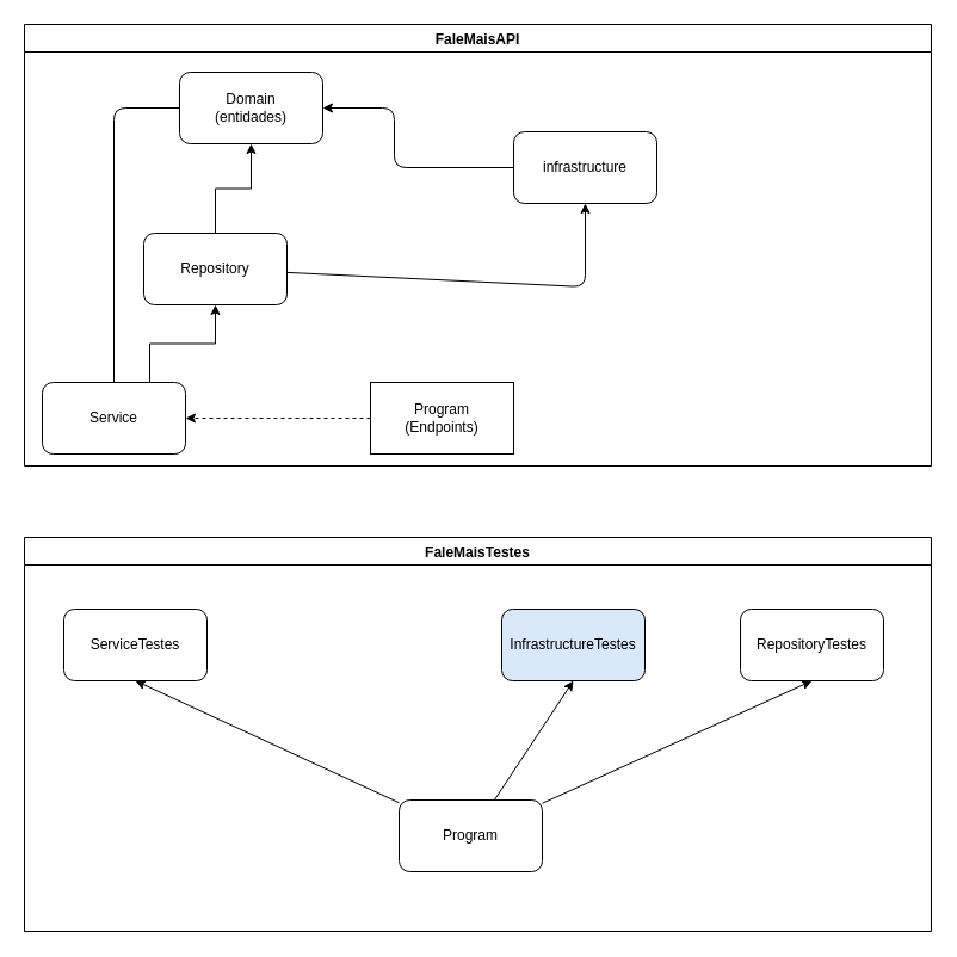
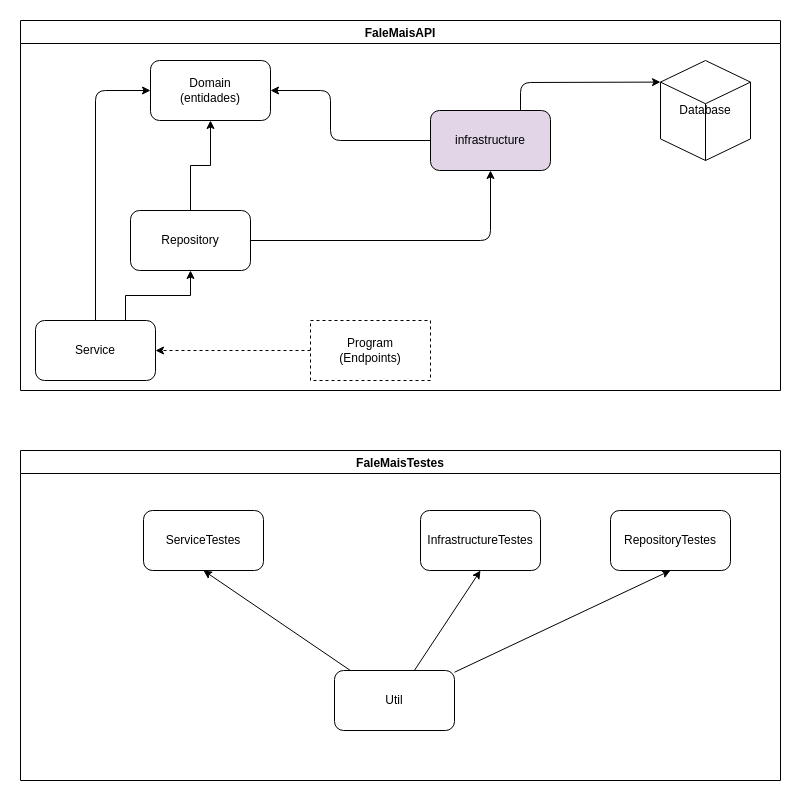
  <mxCell id="0" />
  <mxCell id="1" parent="0" />
  <mxCell id="2" value="FaleMaisAPI" style="swimlane;" parent="1" vertex="1"><mxGeometry x="20" y="20" width="760" height="370" as="geometry" /></mxCell>
  <mxCell id="3" value="Domain&lt;br&gt;(entidades)" style="rounded=1;whiteSpace=wrap;html=1;" parent="2" vertex="1"><mxGeometry x="130" y="40" width="120" height="60" as="geometry" /></mxCell>
  <mxCell id="4" style="edgeStyle=orthogonalEdgeStyle;rounded=0;orthogonalLoop=1;jettySize=auto;html=1;entryX=0.5;entryY=1;entryDx=0;entryDy=0;" parent="2" source="6" target="3" edge="1"><mxGeometry relative="1" as="geometry" /></mxCell>
  <mxCell id="5" style="edgeStyle=none;html=1;entryX=0.5;entryY=1;entryDx=0;entryDy=0;" edge="1" parent="2" source="6" target="12"><mxGeometry relative="1" as="geometry"><Array as="points"><mxPoint x="470" y="220" /></Array></mxGeometry></mxCell>
- <mxCell id="6" value="Repository" style="rounded=1;whiteSpace=wrap;html=1;" parent="2" vertex="1"><mxGeometry x="100" y="175" width="120" height="60" as="geometry" /></mxCell>
+ <mxCell id="6" value="Repository" style="rounded=1;whiteSpace=wrap;html=1;" parent="2" vertex="1"><mxGeometry x="110" y="190" width="120" height="60" as="geometry" /></mxCell>
  <mxCell id="7" style="edgeStyle=orthogonalEdgeStyle;rounded=0;orthogonalLoop=1;jettySize=auto;html=1;entryX=0.5;entryY=1;entryDx=0;entryDy=0;exitX=0.75;exitY=0;exitDx=0;exitDy=0;" parent="2" source="9" target="6" edge="1"><mxGeometry relative="1" as="geometry"><mxPoint x="75" y="260" as="targetPoint" /></mxGeometry></mxCell>
- <mxCell id="8" style="edgeStyle=none;html=1;entryX=0;entryY=0.5;entryDx=0;entryDy=0;endArrow=none;" edge="1" parent="2" source="9" target="3"><mxGeometry relative="1" as="geometry"><Array as="points"><mxPoint x="75" y="70" /></Array></mxGeometry></mxCell>
+ <mxCell id="8" style="edgeStyle=none;html=1;entryX=0;entryY=0.5;entryDx=0;entryDy=0;" edge="1" parent="2" source="9" target="3"><mxGeometry relative="1" as="geometry"><Array as="points"><mxPoint x="75" y="70" /></Array></mxGeometry></mxCell>
  <mxCell id="9" value="Service" style="rounded=1;whiteSpace=wrap;html=1;" parent="2" vertex="1"><mxGeometry x="15" y="300" width="120" height="60" as="geometry" /></mxCell>
+ <mxCell id="10" style="edgeStyle=none;html=1;entryX=0;entryY=0;entryDx=0;entryDy=21.607;entryPerimeter=0;exitX=0.75;exitY=0;exitDx=0;exitDy=0;" edge="1" parent="2" source="12" target="15"><mxGeometry relative="1" as="geometry"><Array as="points"><mxPoint x="500" y="62" /></Array></mxGeometry></mxCell>
  <mxCell id="11" style="edgeStyle=none;html=1;entryX=1;entryY=0.5;entryDx=0;entryDy=0;" edge="1" parent="2" source="12" target="3"><mxGeometry relative="1" as="geometry"><Array as="points"><mxPoint x="310" y="120" /><mxPoint x="310" y="70" /></Array></mxGeometry></mxCell>
- <mxCell id="12" value="infrastructure" style="rounded=1;whiteSpace=wrap;html=1;" parent="2" vertex="1"><mxGeometry x="410" y="90" width="120" height="60" as="geometry" /></mxCell>
+ <mxCell id="12" value="infrastructure" style="rounded=1;whiteSpace=wrap;html=1;fillColor=#e1d5e7;" parent="2" vertex="1"><mxGeometry x="410" y="90" width="120" height="60" as="geometry" /></mxCell>
  <mxCell id="13" style="edgeStyle=orthogonalEdgeStyle;rounded=0;orthogonalLoop=1;jettySize=auto;html=1;dashed=1;" parent="2" source="14" target="9" edge="1"><mxGeometry relative="1" as="geometry" /></mxCell>
- <mxCell id="14" value="Program&lt;br&gt;(Endpoints)" style="rounded=0;whiteSpace=wrap;html=1;" parent="2" vertex="1"><mxGeometry x="290" y="300" width="120" height="60" as="geometry" /></mxCell>
+ <mxCell id="14" value="Program&lt;br&gt;(Endpoints)" style="rounded=0;whiteSpace=wrap;html=1;dashed=1;" parent="2" vertex="1"><mxGeometry x="290" y="300" width="120" height="60" as="geometry" /></mxCell>
+ <mxCell id="15" value="Database" style="html=1;whiteSpace=wrap;shape=isoCube2;backgroundOutline=1;isoAngle=15;" parent="2" vertex="1"><mxGeometry x="640" y="40" width="90" height="100" as="geometry" /></mxCell>
  <mxCell id="16" value="FaleMaisTestes" style="swimlane;" parent="1" vertex="1"><mxGeometry x="20" y="450" width="760" height="330" as="geometry" /></mxCell>
- <mxCell id="17" value="ServiceTestes" style="rounded=1;whiteSpace=wrap;html=1;" parent="16" vertex="1"><mxGeometry x="33" y="60" width="120" height="60" as="geometry" /></mxCell>
- <mxCell id="18" value="InfrastructureTestes" style="rounded=1;whiteSpace=wrap;html=1;fillColor=#dae8fc;" vertex="1" parent="16"><mxGeometry x="400" y="60" width="120" height="60" as="geometry" /></mxCell>
- <mxCell id="19" value="RepositoryTestes" style="rounded=1;whiteSpace=wrap;html=1;" vertex="1" parent="16"><mxGeometry x="600" y="60" width="120" height="60" as="geometry" /></mxCell>
+ <mxCell id="17" value="ServiceTestes" style="rounded=1;whiteSpace=wrap;html=1;" parent="16" vertex="1"><mxGeometry x="123" y="60" width="120" height="60" as="geometry" /></mxCell>
+ <mxCell id="18" value="InfrastructureTestes" style="rounded=1;whiteSpace=wrap;html=1;" vertex="1" parent="16"><mxGeometry x="400" y="60" width="120" height="60" as="geometry" /></mxCell>
+ <mxCell id="19" value="RepositoryTestes" style="rounded=1;whiteSpace=wrap;html=1;" vertex="1" parent="16"><mxGeometry x="590" y="60" width="120" height="60" as="geometry" /></mxCell>
  <mxCell id="20" style="edgeStyle=none;html=1;entryX=0.5;entryY=1;entryDx=0;entryDy=0;" edge="1" parent="16" source="23" target="19"><mxGeometry relative="1" as="geometry" /></mxCell>
  <mxCell id="21" style="edgeStyle=none;html=1;entryX=0.5;entryY=1;entryDx=0;entryDy=0;" edge="1" parent="16" source="23" target="18"><mxGeometry relative="1" as="geometry" /></mxCell>
  <mxCell id="22" style="edgeStyle=none;html=1;entryX=0.5;entryY=1;entryDx=0;entryDy=0;" edge="1" parent="16" source="23" target="17"><mxGeometry relative="1" as="geometry" /></mxCell>
- <mxCell id="23" value="Program" style="rounded=1;whiteSpace=wrap;html=1;" vertex="1" parent="16"><mxGeometry x="314" y="220" width="120" height="60" as="geometry" /></mxCell>
+ <mxCell id="23" value="Util" style="rounded=1;whiteSpace=wrap;html=1;" vertex="1" parent="16"><mxGeometry x="314" y="220" width="120" height="60" as="geometry" /></mxCell>
